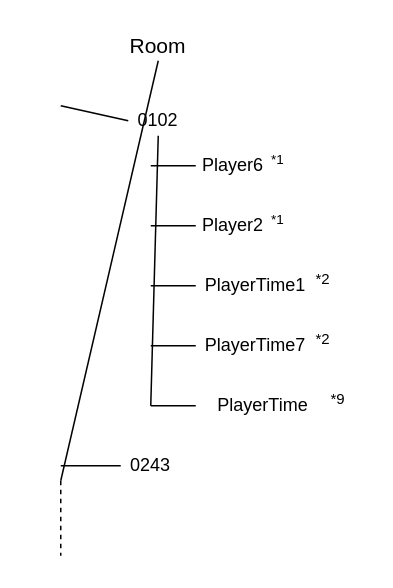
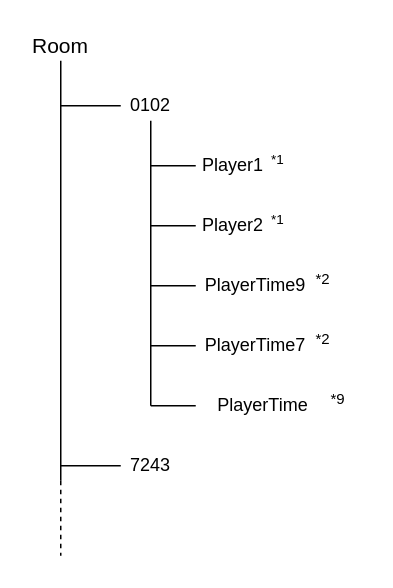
  <mxCell id="0" />
  <mxCell id="1" parent="0" />
- <mxCell id="2" value="&lt;font style=&quot;font-size: 14px&quot;&gt;Room&lt;/font&gt;" style="text;html=1;strokeColor=none;fillColor=none;align=center;verticalAlign=middle;whiteSpace=wrap;rounded=0;" parent="1" vertex="1"><mxGeometry x="85" y="20" width="40" height="20" as="geometry" /></mxCell>
+ <mxCell id="2" value="&lt;font style=&quot;font-size: 14px&quot;&gt;Room&lt;/font&gt;" style="text;html=1;strokeColor=none;fillColor=none;align=center;verticalAlign=middle;whiteSpace=wrap;rounded=0;" parent="1" vertex="1"><mxGeometry x="20" y="20" width="40" height="20" as="geometry" /></mxCell>
  <mxCell id="3" value="" style="endArrow=none;html=1;entryX=0.5;entryY=1;entryDx=0;entryDy=0;" parent="1" target="2" edge="1"><mxGeometry width="50" height="50" relative="1" as="geometry"><mxPoint x="40" y="320" as="sourcePoint" /><mxPoint x="280" y="130" as="targetPoint" /></mxGeometry></mxCell>
  <mxCell id="4" value="" style="endArrow=none;html=1;entryX=0;entryY=0.5;entryDx=0;entryDy=0;" parent="1" target="5" edge="1"><mxGeometry width="50" height="50" relative="1" as="geometry"><mxPoint x="40" y="70" as="sourcePoint" /><mxPoint x="70" y="70" as="targetPoint" /></mxGeometry></mxCell>
- <mxCell id="5" value="0102" style="text;html=1;strokeColor=none;fillColor=none;align=center;verticalAlign=middle;whiteSpace=wrap;rounded=0;" parent="1" vertex="1"><mxGeometry x="85" y="70" width="40" height="20" as="geometry" /></mxCell>
+ <mxCell id="5" value="0102" style="text;html=1;strokeColor=none;fillColor=none;align=center;verticalAlign=middle;whiteSpace=wrap;rounded=0;" parent="1" vertex="1"><mxGeometry x="80" y="60" width="40" height="20" as="geometry" /></mxCell>
  <mxCell id="6" value="" style="endArrow=none;html=1;exitX=0.5;exitY=1;exitDx=0;exitDy=0;" parent="1" source="5" edge="1"><mxGeometry width="50" height="50" relative="1" as="geometry"><mxPoint x="230" y="180" as="sourcePoint" /><mxPoint x="100" y="270" as="targetPoint" /></mxGeometry></mxCell>
  <mxCell id="7" value="" style="endArrow=none;html=1;" parent="1" edge="1"><mxGeometry width="50" height="50" relative="1" as="geometry"><mxPoint x="100" y="110" as="sourcePoint" /><mxPoint x="130" y="110" as="targetPoint" /></mxGeometry></mxCell>
- <mxCell id="8" value="Player6" style="text;html=1;strokeColor=none;fillColor=none;align=center;verticalAlign=middle;whiteSpace=wrap;rounded=0;" parent="1" vertex="1"><mxGeometry x="130" y="100" width="50" height="20" as="geometry" /></mxCell>
+ <mxCell id="8" value="Player1" style="text;html=1;strokeColor=none;fillColor=none;align=center;verticalAlign=middle;whiteSpace=wrap;rounded=0;" parent="1" vertex="1"><mxGeometry x="130" y="100" width="50" height="20" as="geometry" /></mxCell>
  <mxCell id="9" value="" style="endArrow=none;html=1;" parent="1" edge="1"><mxGeometry width="50" height="50" relative="1" as="geometry"><mxPoint x="100" y="150" as="sourcePoint" /><mxPoint x="130" y="150" as="targetPoint" /></mxGeometry></mxCell>
  <mxCell id="10" value="Player2" style="text;html=1;strokeColor=none;fillColor=none;align=center;verticalAlign=middle;whiteSpace=wrap;rounded=0;" parent="1" vertex="1"><mxGeometry x="130" y="140" width="50" height="20" as="geometry" /></mxCell>
  <mxCell id="11" value="" style="endArrow=none;html=1;" parent="1" edge="1"><mxGeometry width="50" height="50" relative="1" as="geometry"><mxPoint x="100" y="190" as="sourcePoint" /><mxPoint x="130" y="190" as="targetPoint" /></mxGeometry></mxCell>
- <mxCell id="12" value="PlayerTime1" style="text;html=1;strokeColor=none;fillColor=none;align=center;verticalAlign=middle;whiteSpace=wrap;rounded=0;" parent="1" vertex="1"><mxGeometry x="130" y="180" width="80" height="20" as="geometry" /></mxCell>
+ <mxCell id="12" value="PlayerTime9" style="text;html=1;strokeColor=none;fillColor=none;align=center;verticalAlign=middle;whiteSpace=wrap;rounded=0;" parent="1" vertex="1"><mxGeometry x="130" y="180" width="80" height="20" as="geometry" /></mxCell>
  <mxCell id="13" value="" style="endArrow=none;html=1;" parent="1" edge="1"><mxGeometry width="50" height="50" relative="1" as="geometry"><mxPoint x="100" y="230" as="sourcePoint" /><mxPoint x="130" y="230" as="targetPoint" /></mxGeometry></mxCell>
  <mxCell id="14" value="PlayerTime7" style="text;html=1;strokeColor=none;fillColor=none;align=center;verticalAlign=middle;whiteSpace=wrap;rounded=0;" parent="1" vertex="1"><mxGeometry x="130" y="220" width="80" height="20" as="geometry" /></mxCell>
  <mxCell id="15" value="" style="endArrow=none;html=1;" parent="1" edge="1"><mxGeometry width="50" height="50" relative="1" as="geometry"><mxPoint x="100" y="270" as="sourcePoint" /><mxPoint x="130" y="270" as="targetPoint" /></mxGeometry></mxCell>
  <mxCell id="16" value="PlayerTime" style="text;html=1;strokeColor=none;fillColor=none;align=center;verticalAlign=middle;whiteSpace=wrap;rounded=0;" parent="1" vertex="1"><mxGeometry x="130" y="260" width="90" height="20" as="geometry" /></mxCell>
  <mxCell id="17" value="" style="endArrow=none;dashed=1;html=1;" parent="1" edge="1"><mxGeometry width="50" height="50" relative="1" as="geometry"><mxPoint x="40" y="320" as="sourcePoint" /><mxPoint x="40" y="370" as="targetPoint" /></mxGeometry></mxCell>
  <mxCell id="18" value="" style="endArrow=none;html=1;" parent="1" edge="1"><mxGeometry width="50" height="50" relative="1" as="geometry"><mxPoint x="40" y="310" as="sourcePoint" /><mxPoint x="80" y="310" as="targetPoint" /></mxGeometry></mxCell>
- <mxCell id="19" value="0243" style="text;html=1;strokeColor=none;fillColor=none;align=center;verticalAlign=middle;whiteSpace=wrap;rounded=0;" parent="1" vertex="1"><mxGeometry x="80" y="300" width="40" height="20" as="geometry" /></mxCell>
+ <mxCell id="19" value="7243" style="text;html=1;strokeColor=none;fillColor=none;align=center;verticalAlign=middle;whiteSpace=wrap;rounded=0;" parent="1" vertex="1"><mxGeometry x="80" y="300" width="40" height="20" as="geometry" /></mxCell>
  <mxCell id="20" value="&lt;font style=&quot;font-size: 9px&quot;&gt;*1&lt;/font&gt;" style="text;html=1;strokeColor=none;fillColor=none;align=center;verticalAlign=middle;whiteSpace=wrap;rounded=0;" vertex="1" parent="1"><mxGeometry x="170" y="100" width="30" height="10" as="geometry" /></mxCell>
  <mxCell id="21" value="&lt;font style=&quot;font-size: 9px&quot;&gt;*1&lt;/font&gt;" style="text;html=1;strokeColor=none;fillColor=none;align=center;verticalAlign=middle;whiteSpace=wrap;rounded=0;" vertex="1" parent="1"><mxGeometry x="170" y="140" width="30" height="10" as="geometry" /></mxCell>
  <mxCell id="22" value="&lt;font size=&quot;1&quot;&gt;*2&lt;/font&gt;" style="text;html=1;strokeColor=none;fillColor=none;align=center;verticalAlign=middle;whiteSpace=wrap;rounded=0;" vertex="1" parent="1"><mxGeometry x="200" y="180" width="30" height="10" as="geometry" /></mxCell>
  <mxCell id="23" value="&lt;font size=&quot;1&quot;&gt;*2&lt;/font&gt;" style="text;html=1;strokeColor=none;fillColor=none;align=center;verticalAlign=middle;whiteSpace=wrap;rounded=0;" vertex="1" parent="1"><mxGeometry x="200" y="220" width="30" height="10" as="geometry" /></mxCell>
  <mxCell id="24" value="&lt;font size=&quot;1&quot;&gt;*9&lt;/font&gt;" style="text;html=1;strokeColor=none;fillColor=none;align=center;verticalAlign=middle;whiteSpace=wrap;rounded=0;" vertex="1" parent="1"><mxGeometry x="210" y="260" width="30" height="10" as="geometry" /></mxCell>
